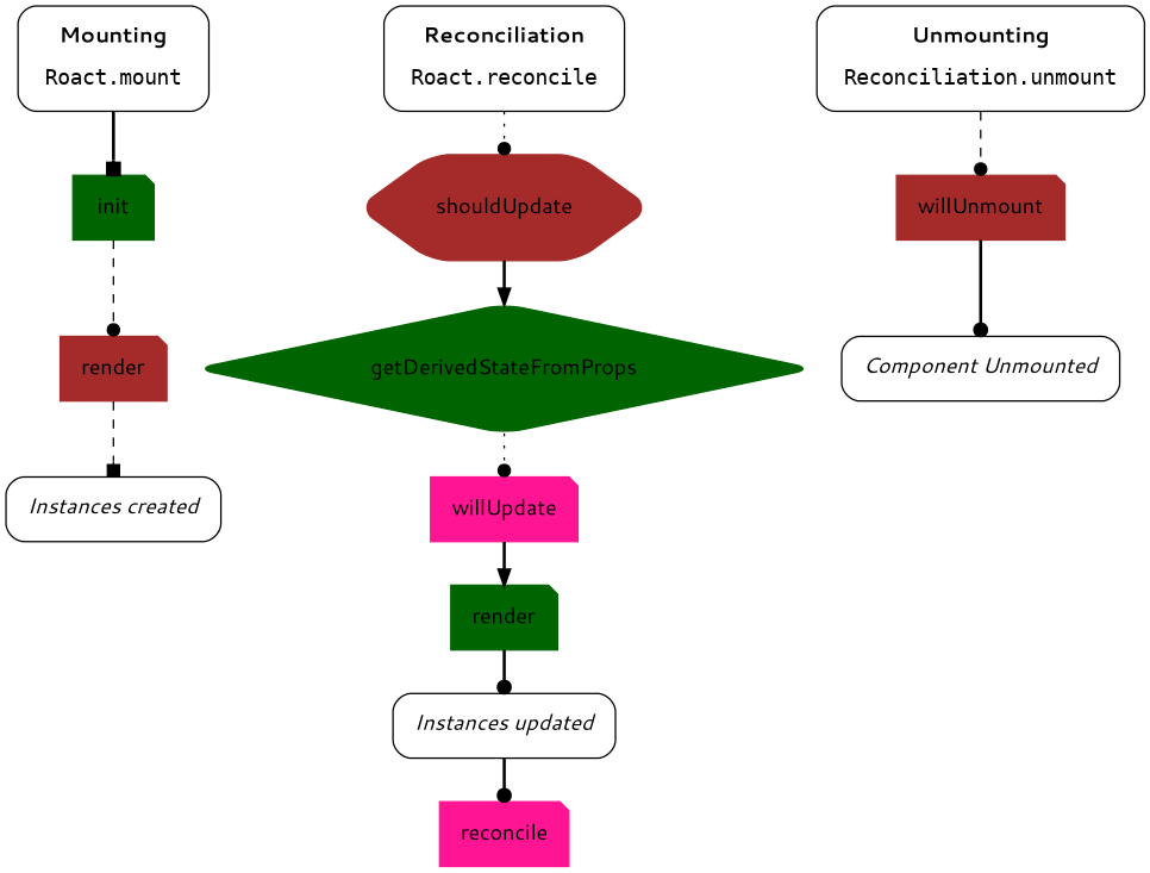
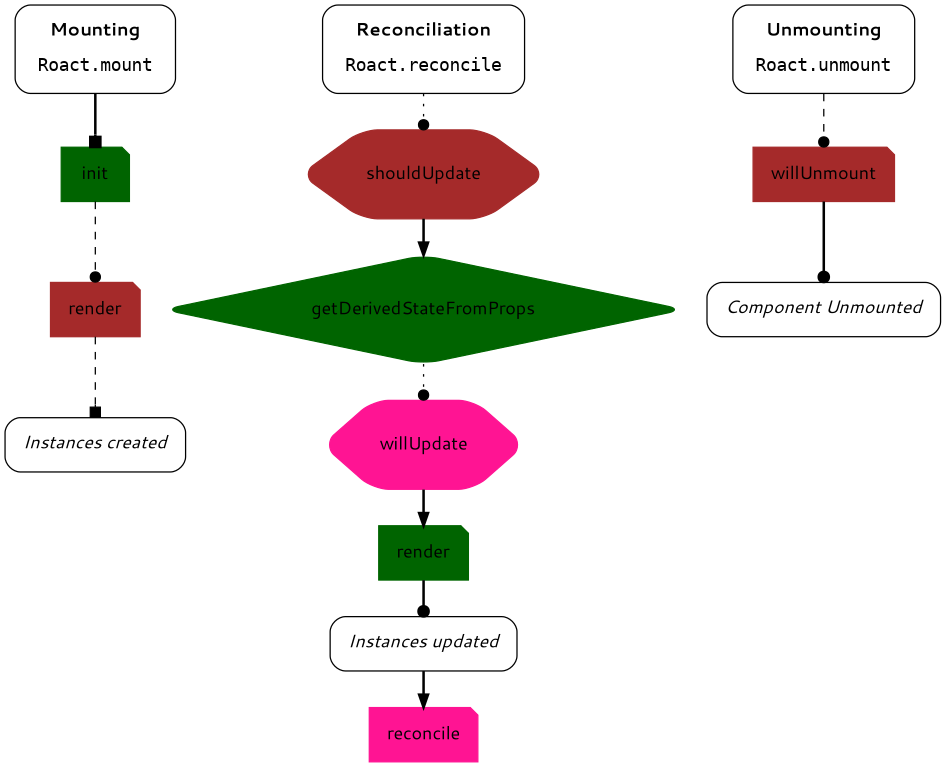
  digraph {
    ranksep=0.4
    node [color="#000000" fontname="Segoe UI" margin=0.2 shape=box style="rounded,filled"]
    edge [arrowhead=dot style=bold]
    n1 [color=brown label=render shape=note]
    n2 [label=<<i>Instances created</i>> style=rounded]
    n3 [label=< 		<b>Mounting</b> 		<br /><br /> 		<font face="monospace">Roact.mount</font> 	> style=rounded]
    init [color=darkgreen shape=note]
    n5 [label=<<i>Instances updated</i>> style=rounded]
    n6 [color=deeppink label=reconcile shape=note]
    n7 [label=< 		<b>Reconciliation</b> 		<br /><br /> 		<font face="monospace">Roact.reconcile</font> 	> style=rounded]
    shouldUpdate [color=brown shape=hexagon]
    getDerivedStateFromProps [color=darkgreen shape=diamond]
-   willUpdate [color=deeppink shape=note]
+   willUpdate [color=deeppink shape=hexagon]
    render [color=darkgreen shape=note]
    n12 [label=<<i>Component Unmounted</i>> style=rounded]
-   n13 [label=< 		<b>Unmounting</b> 		<br /><br /> 		<font face="monospace">Reconciliation.unmount</font> 	> style=rounded]
+   n13 [label=< 		<b>Unmounting</b> 		<br /><br /> 		<font face="monospace">Roact.unmount</font> 	> style=rounded]
    willUnmount [color=brown shape=note]
    n1 -> n2 [arrowhead=box style=dashed]
    n3 -> init [arrowhead=box]
    init -> n1 [style=dashed]
-   n5 -> n6
+   n5 -> n6 [arrowhead=normal]
    n7 -> shouldUpdate [style=dotted]
    shouldUpdate -> getDerivedStateFromProps [arrowhead=normal]
    getDerivedStateFromProps -> willUpdate [style=dotted]
    willUpdate -> render [arrowhead=normal]
    render -> n5
    n13 -> willUnmount [style=dashed]
    willUnmount -> n12
  }
